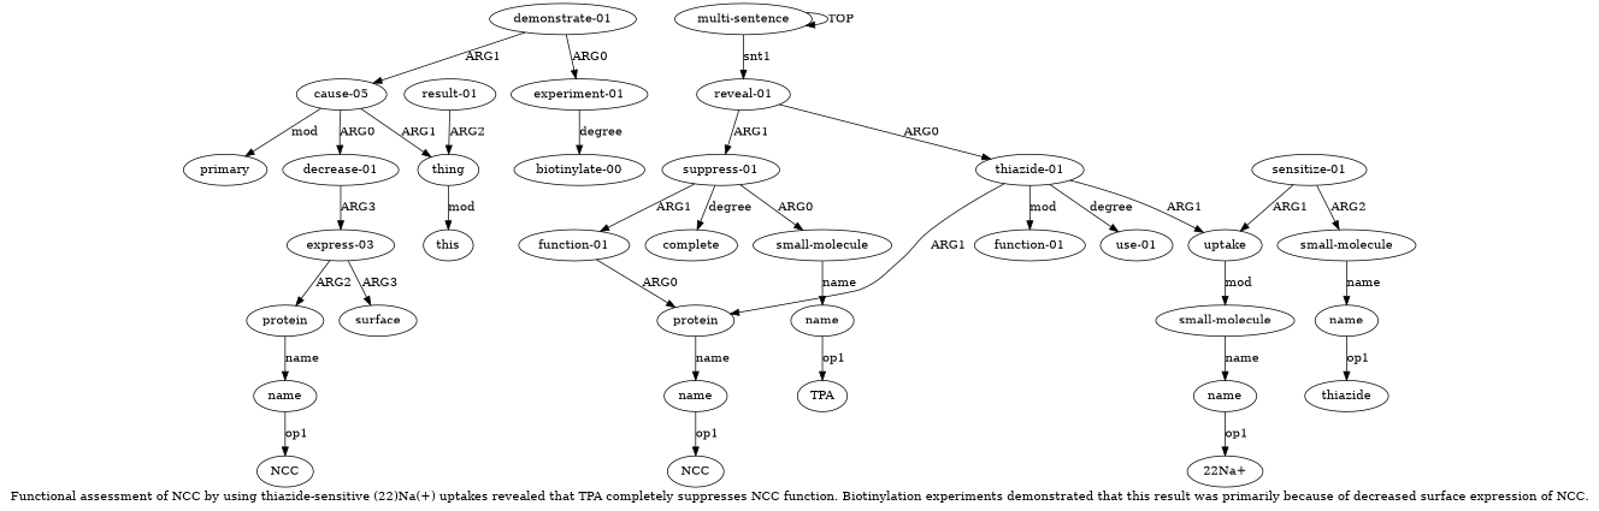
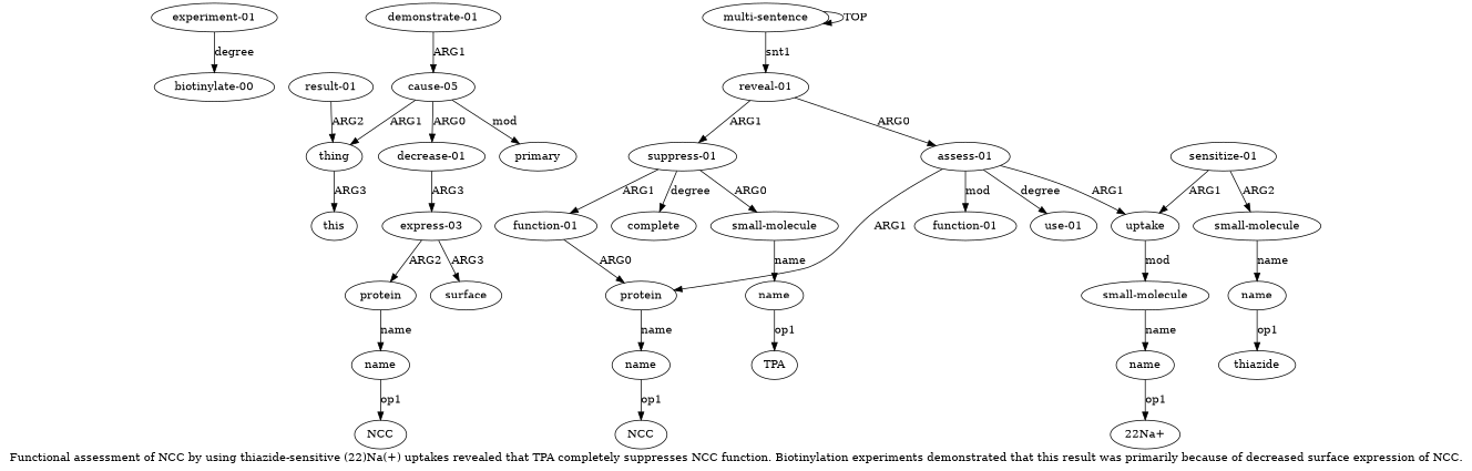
  digraph {
    label="Functional assessment of NCC by using thiazide-sensitive (22)Na(+) uptakes revealed that TPA completely suppresses NCC function. Biotinylation experiments demonstrated that this result was primarily because of decreased surface expression of NCC."
    node [color=black gold_ind=-1 gold_label=name test_ind=-1 test_label=name]
    edge [color=black gold_label=ARG1 test_label=ARG1]
    n1 [gold_ind=20 gold_label="biotinylate-00" label="biotinylate-00" test_ind=20 test_label="biotinylate-00"]
    n2 [gold_ind=21 gold_label="cause-01" label="cause-05" test_ind=21 test_label="cause-01"]
    n3 [gold_ind=22 gold_label="decrease-01" label="decrease-01" test_ind=22 test_label="decrease-01"]
    n4 [gold_ind=27 gold_label=thing label=thing test_ind=27 test_label=thing]
    n5 [gold_ind=30 gold_label=primary label=primary test_ind=30 test_label=primary]
    n6 [gold_ind=23 gold_label="express-03" label="express-03" test_ind=23 test_label="express-03"]
    n7 [gold_ind=29 gold_label=this label=this test_ind=29 test_label=this]
    n8 [gold_ind=24 gold_label=protein label=protein test_ind=24 test_label=protein]
    n9 [gold_ind=26 gold_label=surface label=surface test_ind=26 test_label=surface]
    n10 [gold_ind=25 label=name test_ind=25]
    n11 [gold_label=NCC label=NCC test_label=NCC]
    n12 [gold_ind=28 gold_label="result-01" label="result-01" test_ind=28 test_label="result-01"]
    n13 [gold_label="22Na+" label="22Na+" test_label="22Na+"]
    n14 [gold_label=TPA label=TPA test_label=TPA]
    n15 [gold_label=NCC label=NCC test_label=NCC]
    n16 [gold_ind=15 gold_label=protein label=protein test_ind=15 test_label=protein]
    n17 [gold_ind=16 label=name test_ind=16]
    n18 [gold_ind=14 gold_label="function-01" label="function-01" test_ind=14 test_label="function-01"]
    n19 [gold_ind=17 gold_label=complete label=complete test_ind=17 test_label=complete]
    n20 [gold_ind=11 gold_label="suppress-01" label="suppress-01" test_ind=11 test_label="suppress-01"]
    n21 [gold_ind=12 gold_label="small-molecule" label="small-molecule" test_ind=12 test_label="small-molecule"]
    n22 [gold_ind=13 label=name test_ind=13]
    n23 [gold_ind=10 label=name test_ind=10]
    n24 [gold_label=thiazide label=thiazide test_label=thiazide]
    n25 [gold_ind=19 gold_label="experiment-01" label="experiment-01" test_ind=19 test_label="experiment-01"]
    n26 [gold_ind=18 gold_label="demonstrate-01" label="demonstrate-01" test_ind=18 test_label="demonstrate-01"]
    n27 [gold_ind=1 gold_label="reveal-01" label="reveal-01" test_ind=1 test_label="reveal-01"]
-   n28 [gold_ind=2 gold_label="assess-01" label="thiazide-01" test_ind=2 test_label="assess-01"]
+   n28 [gold_ind=2 gold_label="assess-01" label="assess-01" test_ind=2 test_label="assess-01"]
    n29 [gold_ind=3 gold_label="function-01" label="function-01" test_ind=3 test_label="function-01"]
    n30 [gold_ind=4 gold_label="use-01" label="use-01" test_ind=4 test_label="use-01"]
    n31 [gold_ind=5 gold_label=uptake label=uptake test_ind=5 test_label=uptake]
    n32 [gold_ind=0 gold_label="multi-sentence" label="multi-sentence" test_ind=0 test_label="multi-sentence"]
    n33 [gold_ind=6 gold_label="small-molecule" label="small-molecule" test_ind=6 test_label="small-molecule"]
    n34 [gold_ind=7 label=name test_ind=7]
    n35 [gold_ind=9 gold_label="small-molecule" label="small-molecule" test_ind=9 test_label="small-molecule"]
    n36 [gold_ind=8 gold_label="sensitize-01" label="sensitize-01" test_ind=8 test_label="sensitize-01"]
    n2 -> n3 [gold_label=ARG0 label=ARG0 test_label=ARG0]
    n2 -> n4 [label=ARG1]
    n2 -> n5 [gold_label=mod label=mod test_label=mod]
    n3 -> n6 [label=ARG3]
-   n4 -> n7 [gold_label=mod label=mod test_label=mod]
+   n4 -> n7 [gold_label=mod label=ARG3 test_label=mod]
    n6 -> n8 [gold_label=ARG2 label=ARG2 test_label=ARG2]
    n6 -> n9 [gold_label=ARG3 label=ARG3 test_label=ARG3]
    n8 -> n10 [gold_label=name label=name test_label=name]
    n10 -> n11 [gold_label=op1 label=op1 test_label=op1]
    n12 -> n4 [gold_label=ARG2 label=ARG2 test_label=ARG2]
    n16 -> n17 [gold_label=name label=name test_label=name]
    n17 -> n15 [gold_label=op1 label=op1 test_label=op1]
    n18 -> n16 [gold_label=ARG0 label=ARG0 test_label=ARG0]
    n20 -> n18 [label=ARG1]
    n20 -> n19 [gold_label=degree label=degree test_label=degree]
    n20 -> n21 [gold_label=ARG0 label=ARG0 test_label=ARG0]
    n21 -> n22 [gold_label=name label=name test_label=name]
    n22 -> n14 [gold_label=op1 label=op1 test_label=op1]
    n23 -> n24 [gold_label=op1 label=op1 test_label=op1]
    n25 -> n1 [label=degree]
    n26 -> n2 [label=ARG1]
-   n26 -> n25 [gold_label=ARG0 label=ARG0 test_label=ARG0]
    n27 -> n20 [label=ARG1]
    n27 -> n28 [gold_label=ARG0 label=ARG0 test_label=ARG0]
    n28 -> n16 [label=ARG1]
    n28 -> n29 [gold_label=mod label=mod test_label=mod]
    n28 -> n30 [gold_label=manner label=degree test_label=manner]
    n28 -> n31 [label=ARG1]
    n31 -> n33 [gold_label=mod label=mod test_label=mod]
    n32 -> n27 [gold_label=snt1 label=snt1 test_label=snt1]
    n32 -> n32 [gold_label=TOP label=TOP test_label=TOP]
    n33 -> n34 [gold_label=name label=name test_label=name]
    n34 -> n13 [gold_label=op1 label=op1 test_label=op1]
    n35 -> n23 [gold_label=name label=name test_label=name]
    n36 -> n31 [label=ARG1]
    n36 -> n35 [gold_label=ARG2 label=ARG2 test_label=ARG2]
  }
